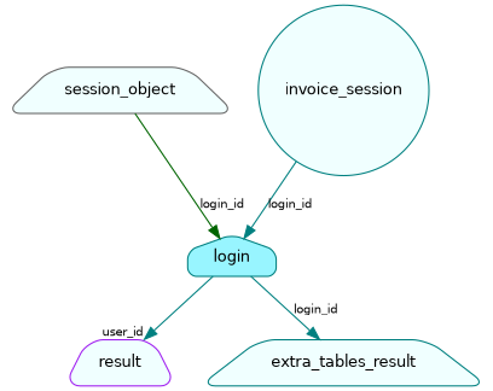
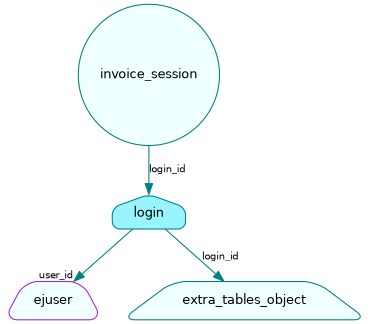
  digraph {
    node [color=teal fillcolor=azure1 fontname=Helvetica fontsize=12 shape=trapezium style="rounded, filled"]
    edge [color=teal fontname=Helvetica fontsize=9 style=solid]
    login [fillcolor=cadetblue1 shape=house]
-   ejuser [color=purple label=result]
-   extra_tables_result
-   session_object [color=gray40]
+   ejuser [color=purple]
+   extra_tables_result [label=extra_tables_object]
    n5 [label=invoice_session shape=circle]
    login -> ejuser [headlabel=user_id]
    login -> extra_tables_result [label=login_id]
-   session_object -> login [color=darkgreen label=login_id]
    n5 -> login [label=login_id]
  }
